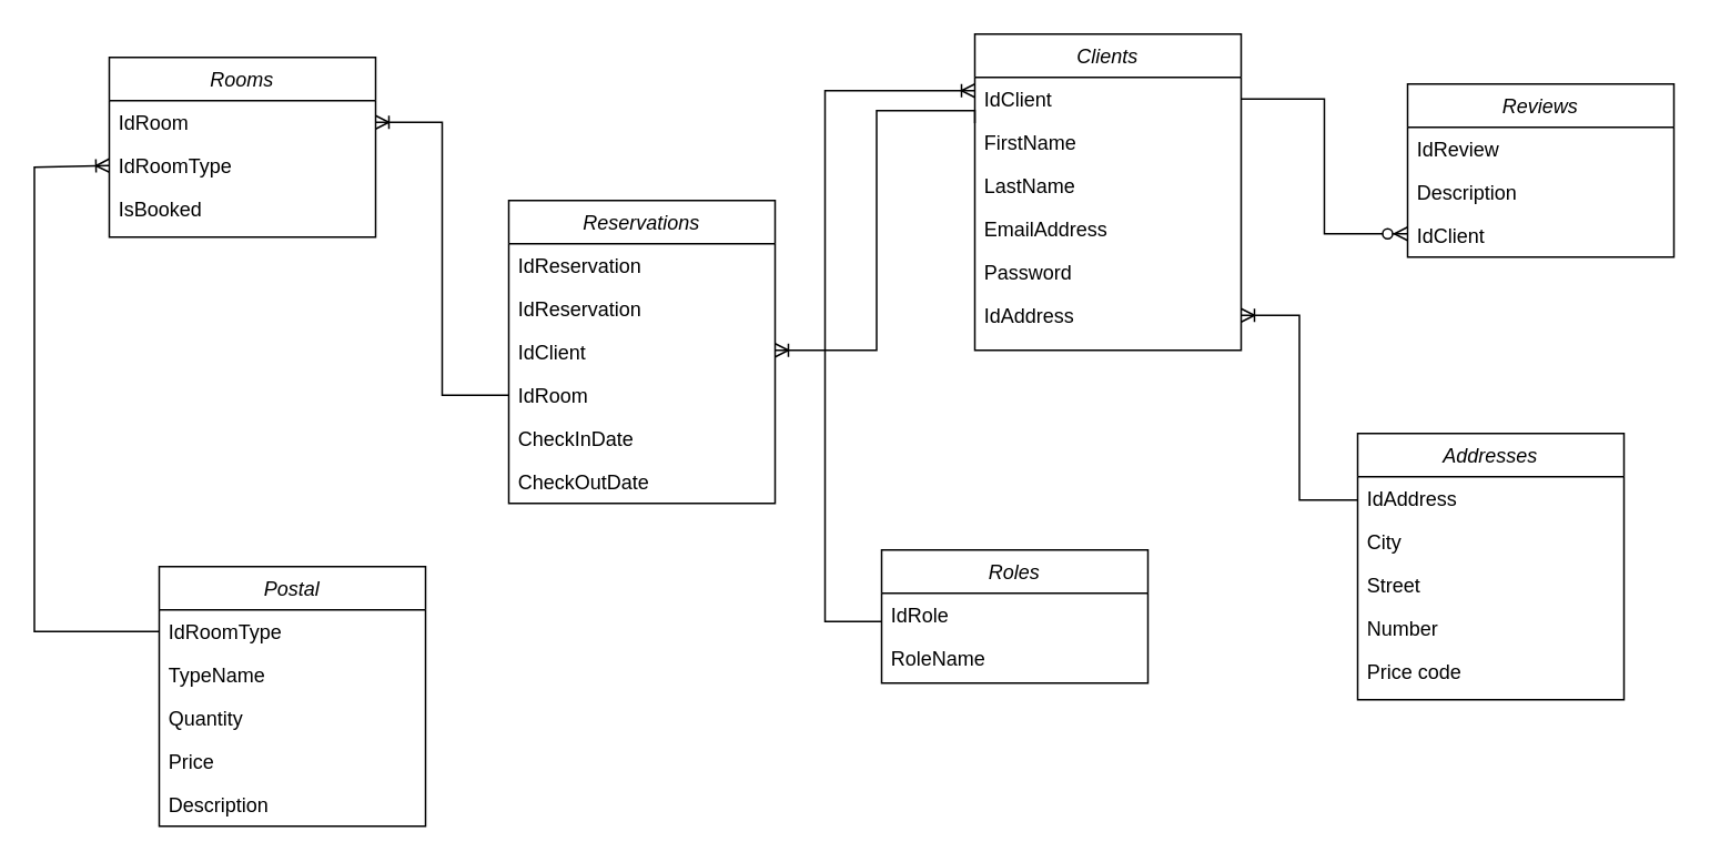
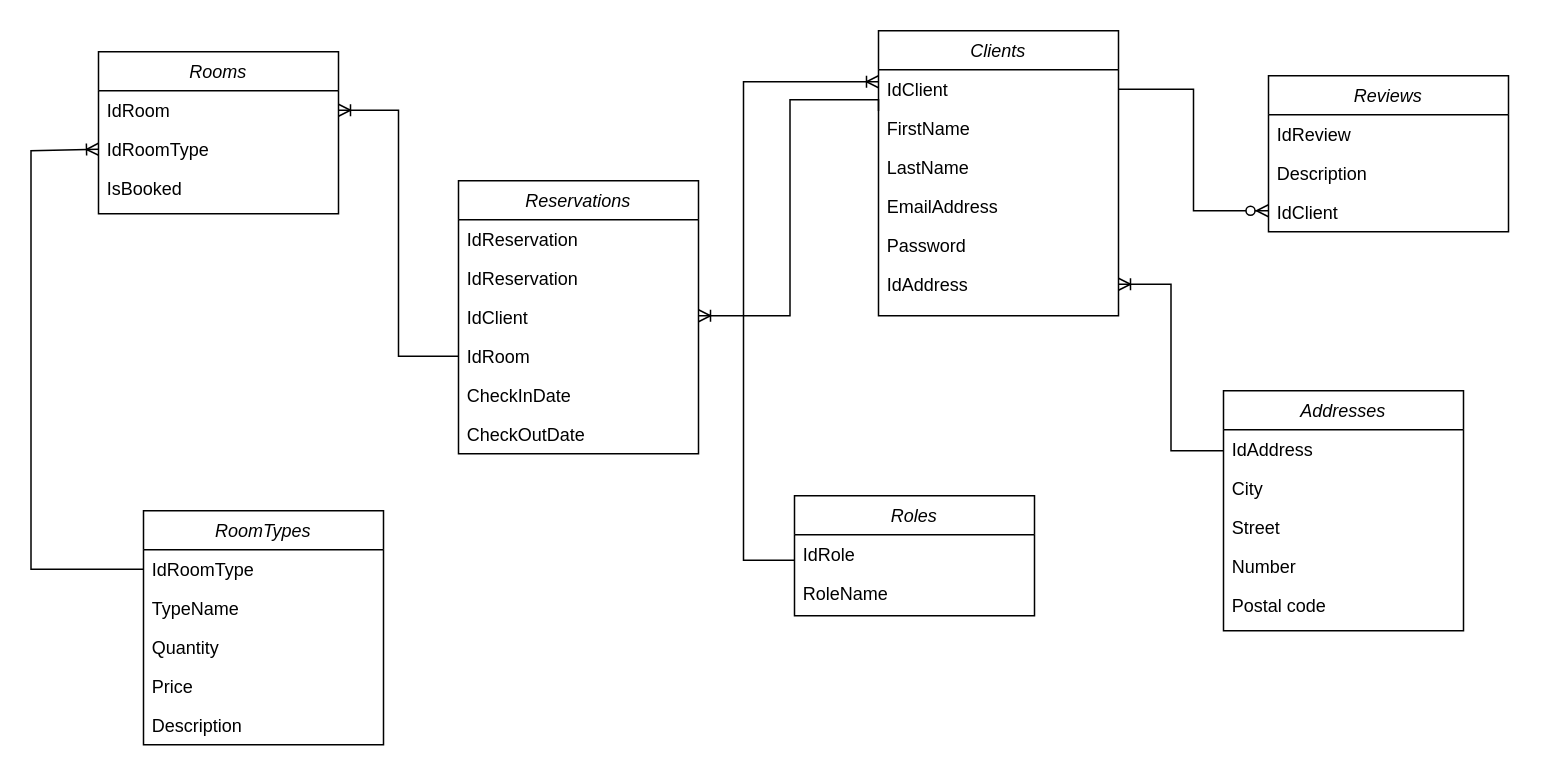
  <mxCell id="0" />
  <mxCell id="1" parent="0" />
  <mxCell id="2" value="Clients" style="swimlane;fontStyle=2;align=center;verticalAlign=top;childLayout=stackLayout;horizontal=1;startSize=26;horizontalStack=0;resizeParent=1;resizeLast=0;collapsible=1;marginBottom=0;rounded=0;shadow=0;strokeWidth=1;" parent="1" vertex="1"><mxGeometry x="585" y="20" width="160" height="190" as="geometry"><mxRectangle x="230" y="140" width="160" height="26" as="alternateBounds" /></mxGeometry></mxCell>
  <mxCell id="3" value="IdClient" style="text;align=left;verticalAlign=top;spacingLeft=4;spacingRight=4;overflow=hidden;rotatable=0;points=[[0,0.5],[1,0.5]];portConstraint=eastwest;" vertex="1" parent="2"><mxGeometry y="26" width="160" height="26" as="geometry" /></mxCell>
  <mxCell id="4" value="FirstName" style="text;align=left;verticalAlign=top;spacingLeft=4;spacingRight=4;overflow=hidden;rotatable=0;points=[[0,0.5],[1,0.5]];portConstraint=eastwest;" parent="2" vertex="1"><mxGeometry y="52" width="160" height="26" as="geometry" /></mxCell>
  <mxCell id="5" value="LastName" style="text;align=left;verticalAlign=top;spacingLeft=4;spacingRight=4;overflow=hidden;rotatable=0;points=[[0,0.5],[1,0.5]];portConstraint=eastwest;rounded=0;shadow=0;html=0;" parent="2" vertex="1"><mxGeometry y="78" width="160" height="26" as="geometry" /></mxCell>
  <mxCell id="6" value="EmailAddress" style="text;align=left;verticalAlign=top;spacingLeft=4;spacingRight=4;overflow=hidden;rotatable=0;points=[[0,0.5],[1,0.5]];portConstraint=eastwest;" parent="2" vertex="1"><mxGeometry y="104" width="160" height="26" as="geometry" /></mxCell>
  <mxCell id="7" value="Password" style="text;align=left;verticalAlign=top;spacingLeft=4;spacingRight=4;overflow=hidden;rotatable=0;points=[[0,0.5],[1,0.5]];portConstraint=eastwest;" parent="2" vertex="1"><mxGeometry y="130" width="160" height="26" as="geometry" /></mxCell>
  <mxCell id="8" value="IdAddress" style="text;align=left;verticalAlign=top;spacingLeft=4;spacingRight=4;overflow=hidden;rotatable=0;points=[[0,0.5],[1,0.5]];portConstraint=eastwest;" vertex="1" parent="2"><mxGeometry y="156" width="160" height="26" as="geometry" /></mxCell>
  <mxCell id="9" value="Reviews" style="swimlane;fontStyle=2;align=center;verticalAlign=top;childLayout=stackLayout;horizontal=1;startSize=26;horizontalStack=0;resizeParent=1;resizeLast=0;collapsible=1;marginBottom=0;rounded=0;shadow=0;strokeWidth=1;" parent="1" vertex="1"><mxGeometry x="845" y="50" width="160" height="104" as="geometry"><mxRectangle x="230" y="140" width="160" height="26" as="alternateBounds" /></mxGeometry></mxCell>
  <mxCell id="10" value="IdReview" style="text;align=left;verticalAlign=top;spacingLeft=4;spacingRight=4;overflow=hidden;rotatable=0;points=[[0,0.5],[1,0.5]];portConstraint=eastwest;" parent="9" vertex="1"><mxGeometry y="26" width="160" height="26" as="geometry" /></mxCell>
  <mxCell id="11" value="Description" style="text;align=left;verticalAlign=top;spacingLeft=4;spacingRight=4;overflow=hidden;rotatable=0;points=[[0,0.5],[1,0.5]];portConstraint=eastwest;rounded=0;shadow=0;html=0;" parent="9" vertex="1"><mxGeometry y="52" width="160" height="26" as="geometry" /></mxCell>
  <mxCell id="12" value="IdClient" style="text;align=left;verticalAlign=top;spacingLeft=4;spacingRight=4;overflow=hidden;rotatable=0;points=[[0,0.5],[1,0.5]];portConstraint=eastwest;rounded=0;shadow=0;html=0;" parent="9" vertex="1"><mxGeometry y="78" width="160" height="26" as="geometry" /></mxCell>
  <mxCell id="13" value="Rooms" style="swimlane;fontStyle=2;align=center;verticalAlign=top;childLayout=stackLayout;horizontal=1;startSize=26;horizontalStack=0;resizeParent=1;resizeLast=0;collapsible=1;marginBottom=0;rounded=0;shadow=0;strokeWidth=1;" parent="1" vertex="1"><mxGeometry x="65" y="34" width="160" height="108" as="geometry"><mxRectangle x="230" y="140" width="160" height="26" as="alternateBounds" /></mxGeometry></mxCell>
  <mxCell id="14" value="IdRoom" style="text;align=left;verticalAlign=top;spacingLeft=4;spacingRight=4;overflow=hidden;rotatable=0;points=[[0,0.5],[1,0.5]];portConstraint=eastwest;" parent="13" vertex="1"><mxGeometry y="26" width="160" height="26" as="geometry" /></mxCell>
  <mxCell id="15" value="IdRoomType" style="text;align=left;verticalAlign=top;spacingLeft=4;spacingRight=4;overflow=hidden;rotatable=0;points=[[0,0.5],[1,0.5]];portConstraint=eastwest;rounded=0;shadow=0;html=0;" vertex="1" parent="13"><mxGeometry y="52" width="160" height="26" as="geometry" /></mxCell>
  <mxCell id="16" value="IsBooked" style="text;align=left;verticalAlign=top;spacingLeft=4;spacingRight=4;overflow=hidden;rotatable=0;points=[[0,0.5],[1,0.5]];portConstraint=eastwest;rounded=0;shadow=0;html=0;" vertex="1" parent="13"><mxGeometry y="78" width="160" height="30" as="geometry" /></mxCell>
  <mxCell id="17" value="Reservations" style="swimlane;fontStyle=2;align=center;verticalAlign=top;childLayout=stackLayout;horizontal=1;startSize=26;horizontalStack=0;resizeParent=1;resizeLast=0;collapsible=1;marginBottom=0;rounded=0;shadow=0;strokeWidth=1;" parent="1" vertex="1"><mxGeometry x="305" y="120" width="160" height="182" as="geometry"><mxRectangle x="230" y="140" width="160" height="26" as="alternateBounds" /></mxGeometry></mxCell>
  <mxCell id="18" value="IdReservation" style="text;align=left;verticalAlign=top;spacingLeft=4;spacingRight=4;overflow=hidden;rotatable=0;points=[[0,0.5],[1,0.5]];portConstraint=eastwest;" parent="17" vertex="1"><mxGeometry y="26" width="160" height="26" as="geometry" /></mxCell>
  <mxCell id="19" value="IdReservation" style="text;align=left;verticalAlign=top;spacingLeft=4;spacingRight=4;overflow=hidden;rotatable=0;points=[[0,0.5],[1,0.5]];portConstraint=eastwest;" vertex="1" parent="17"><mxGeometry y="52" width="160" height="26" as="geometry" /></mxCell>
  <mxCell id="20" value="IdClient" style="text;align=left;verticalAlign=top;spacingLeft=4;spacingRight=4;overflow=hidden;rotatable=0;points=[[0,0.5],[1,0.5]];portConstraint=eastwest;" parent="17" vertex="1"><mxGeometry y="78" width="160" height="26" as="geometry" /></mxCell>
  <mxCell id="21" value="IdRoom" style="text;align=left;verticalAlign=top;spacingLeft=4;spacingRight=4;overflow=hidden;rotatable=0;points=[[0,0.5],[1,0.5]];portConstraint=eastwest;rounded=0;shadow=0;html=0;" parent="17" vertex="1"><mxGeometry y="104" width="160" height="26" as="geometry" /></mxCell>
  <mxCell id="22" value="CheckInDate" style="text;align=left;verticalAlign=top;spacingLeft=4;spacingRight=4;overflow=hidden;rotatable=0;points=[[0,0.5],[1,0.5]];portConstraint=eastwest;" parent="17" vertex="1"><mxGeometry y="130" width="160" height="26" as="geometry" /></mxCell>
  <mxCell id="23" value="CheckOutDate" style="text;align=left;verticalAlign=top;spacingLeft=4;spacingRight=4;overflow=hidden;rotatable=0;points=[[0,0.5],[1,0.5]];portConstraint=eastwest;" parent="17" vertex="1"><mxGeometry y="156" width="160" height="26" as="geometry" /></mxCell>
  <mxCell id="24" value="Addresses" style="swimlane;fontStyle=2;align=center;verticalAlign=top;childLayout=stackLayout;horizontal=1;startSize=26;horizontalStack=0;resizeParent=1;resizeLast=0;collapsible=1;marginBottom=0;rounded=0;shadow=0;strokeWidth=1;" vertex="1" parent="1"><mxGeometry x="815" y="260" width="160" height="160" as="geometry"><mxRectangle x="230" y="140" width="160" height="26" as="alternateBounds" /></mxGeometry></mxCell>
  <mxCell id="25" value="IdAddress" style="text;align=left;verticalAlign=top;spacingLeft=4;spacingRight=4;overflow=hidden;rotatable=0;points=[[0,0.5],[1,0.5]];portConstraint=eastwest;" vertex="1" parent="24"><mxGeometry y="26" width="160" height="26" as="geometry" /></mxCell>
  <mxCell id="26" value="City" style="text;align=left;verticalAlign=top;spacingLeft=4;spacingRight=4;overflow=hidden;rotatable=0;points=[[0,0.5],[1,0.5]];portConstraint=eastwest;rounded=0;shadow=0;html=0;" vertex="1" parent="24"><mxGeometry y="52" width="160" height="26" as="geometry" /></mxCell>
  <mxCell id="27" value="Street" style="text;align=left;verticalAlign=top;spacingLeft=4;spacingRight=4;overflow=hidden;rotatable=0;points=[[0,0.5],[1,0.5]];portConstraint=eastwest;rounded=0;shadow=0;html=0;" vertex="1" parent="24"><mxGeometry y="78" width="160" height="26" as="geometry" /></mxCell>
  <mxCell id="28" value="Number" style="text;align=left;verticalAlign=top;spacingLeft=4;spacingRight=4;overflow=hidden;rotatable=0;points=[[0,0.5],[1,0.5]];portConstraint=eastwest;rounded=0;shadow=0;html=0;" vertex="1" parent="24"><mxGeometry y="104" width="160" height="26" as="geometry" /></mxCell>
- <mxCell id="29" value="Price code" style="text;align=left;verticalAlign=top;spacingLeft=4;spacingRight=4;overflow=hidden;rotatable=0;points=[[0,0.5],[1,0.5]];portConstraint=eastwest;rounded=0;shadow=0;html=0;" vertex="1" parent="24"><mxGeometry y="130" width="160" height="30" as="geometry" /></mxCell>
+ <mxCell id="29" value="Postal code" style="text;align=left;verticalAlign=top;spacingLeft=4;spacingRight=4;overflow=hidden;rotatable=0;points=[[0,0.5],[1,0.5]];portConstraint=eastwest;rounded=0;shadow=0;html=0;" vertex="1" parent="24"><mxGeometry y="130" width="160" height="30" as="geometry" /></mxCell>
  <mxCell id="30" value="Roles" style="swimlane;fontStyle=2;align=center;verticalAlign=top;childLayout=stackLayout;horizontal=1;startSize=26;horizontalStack=0;resizeParent=1;resizeLast=0;collapsible=1;marginBottom=0;rounded=0;shadow=0;strokeWidth=1;" vertex="1" parent="1"><mxGeometry x="529" y="330" width="160" height="80" as="geometry"><mxRectangle x="230" y="140" width="160" height="26" as="alternateBounds" /></mxGeometry></mxCell>
  <mxCell id="31" value="IdRole" style="text;align=left;verticalAlign=top;spacingLeft=4;spacingRight=4;overflow=hidden;rotatable=0;points=[[0,0.5],[1,0.5]];portConstraint=eastwest;" vertex="1" parent="30"><mxGeometry y="26" width="160" height="26" as="geometry" /></mxCell>
  <mxCell id="32" value="RoleName" style="text;align=left;verticalAlign=top;spacingLeft=4;spacingRight=4;overflow=hidden;rotatable=0;points=[[0,0.5],[1,0.5]];portConstraint=eastwest;rounded=0;shadow=0;html=0;" vertex="1" parent="30"><mxGeometry y="52" width="160" height="26" as="geometry" /></mxCell>
  <mxCell id="33" value="" style="edgeStyle=elbowEdgeStyle;fontSize=12;html=1;endArrow=ERzeroToMany;endFill=1;rounded=0;exitX=1;exitY=0.5;exitDx=0;exitDy=0;" edge="1" parent="1" source="3"><mxGeometry width="100" height="100" relative="1" as="geometry"><mxPoint x="745" y="120" as="sourcePoint" /><mxPoint x="845" y="140" as="targetPoint" /></mxGeometry></mxCell>
  <mxCell id="34" value="" style="edgeStyle=orthogonalEdgeStyle;fontSize=12;html=1;endArrow=ERoneToMany;rounded=0;exitX=0;exitY=0.25;exitDx=0;exitDy=0;entryX=1;entryY=0.5;entryDx=0;entryDy=0;" edge="1" parent="1" source="24" target="8"><mxGeometry width="100" height="100" relative="1" as="geometry"><mxPoint x="725" y="310" as="sourcePoint" /><mxPoint x="825" y="210" as="targetPoint" /></mxGeometry></mxCell>
- <mxCell id="35" value="Postal" style="swimlane;fontStyle=2;align=center;verticalAlign=top;childLayout=stackLayout;horizontal=1;startSize=26;horizontalStack=0;resizeParent=1;resizeLast=0;collapsible=1;marginBottom=0;rounded=0;shadow=0;strokeWidth=1;" vertex="1" parent="1"><mxGeometry x="95" y="340" width="160" height="156" as="geometry"><mxRectangle x="230" y="140" width="160" height="26" as="alternateBounds" /></mxGeometry></mxCell>
+ <mxCell id="35" value="RoomTypes" style="swimlane;fontStyle=2;align=center;verticalAlign=top;childLayout=stackLayout;horizontal=1;startSize=26;horizontalStack=0;resizeParent=1;resizeLast=0;collapsible=1;marginBottom=0;rounded=0;shadow=0;strokeWidth=1;" vertex="1" parent="1"><mxGeometry x="95" y="340" width="160" height="156" as="geometry"><mxRectangle x="230" y="140" width="160" height="26" as="alternateBounds" /></mxGeometry></mxCell>
  <mxCell id="36" value="IdRoomType" style="text;align=left;verticalAlign=top;spacingLeft=4;spacingRight=4;overflow=hidden;rotatable=0;points=[[0,0.5],[1,0.5]];portConstraint=eastwest;" vertex="1" parent="35"><mxGeometry y="26" width="160" height="26" as="geometry" /></mxCell>
  <mxCell id="37" value="TypeName" style="text;align=left;verticalAlign=top;spacingLeft=4;spacingRight=4;overflow=hidden;rotatable=0;points=[[0,0.5],[1,0.5]];portConstraint=eastwest;rounded=0;shadow=0;html=0;" vertex="1" parent="35"><mxGeometry y="52" width="160" height="26" as="geometry" /></mxCell>
  <mxCell id="38" value="Quantity" style="text;align=left;verticalAlign=top;spacingLeft=4;spacingRight=4;overflow=hidden;rotatable=0;points=[[0,0.5],[1,0.5]];portConstraint=eastwest;rounded=0;shadow=0;html=0;" vertex="1" parent="35"><mxGeometry y="78" width="160" height="26" as="geometry" /></mxCell>
  <mxCell id="39" value="Price" style="text;align=left;verticalAlign=top;spacingLeft=4;spacingRight=4;overflow=hidden;rotatable=0;points=[[0,0.5],[1,0.5]];portConstraint=eastwest;rounded=0;shadow=0;html=0;" vertex="1" parent="35"><mxGeometry y="104" width="160" height="26" as="geometry" /></mxCell>
  <mxCell id="40" value="Description" style="text;align=left;verticalAlign=top;spacingLeft=4;spacingRight=4;overflow=hidden;rotatable=0;points=[[0,0.5],[1,0.5]];portConstraint=eastwest;rounded=0;shadow=0;html=0;" vertex="1" parent="35"><mxGeometry y="130" width="160" height="26" as="geometry" /></mxCell>
  <mxCell id="41" value="" style="edgeStyle=orthogonalEdgeStyle;fontSize=12;html=1;endArrow=ERoneToMany;rounded=0;exitX=0;exitY=0.5;exitDx=0;exitDy=0;entryX=0;entryY=0.154;entryDx=0;entryDy=0;entryPerimeter=0;" edge="1" parent="1"><mxGeometry width="100" height="100" relative="1" as="geometry"><mxPoint x="529" y="373" as="sourcePoint" /><mxPoint x="585" y="54.004" as="targetPoint" /><Array as="points"><mxPoint x="495" y="373" /><mxPoint x="495" y="54" /></Array></mxGeometry></mxCell>
  <mxCell id="42" value="" style="edgeStyle=orthogonalEdgeStyle;fontSize=12;html=1;endArrow=ERoneToMany;rounded=0;exitX=0;exitY=0.5;exitDx=0;exitDy=0;elbow=vertical;entryX=0;entryY=0.5;entryDx=0;entryDy=0;" edge="1" parent="1" source="36" target="15"><mxGeometry width="100" height="100" relative="1" as="geometry"><mxPoint x="69" y="379" as="sourcePoint" /><mxPoint x="65" y="180" as="targetPoint" /><Array as="points"><mxPoint x="20" y="379" /><mxPoint x="20" y="100" /></Array></mxGeometry></mxCell>
  <mxCell id="43" value="" style="edgeStyle=elbowEdgeStyle;fontSize=12;html=1;endArrow=ERoneToMany;rounded=0;entryX=1;entryY=0.5;entryDx=0;entryDy=0;exitX=0;exitY=0.5;exitDx=0;exitDy=0;" edge="1" parent="1" source="21" target="14"><mxGeometry width="100" height="100" relative="1" as="geometry"><mxPoint x="385" y="290" as="sourcePoint" /><mxPoint x="485" y="190" as="targetPoint" /></mxGeometry></mxCell>
  <mxCell id="44" value="" style="edgeStyle=orthogonalEdgeStyle;fontSize=12;html=1;endArrow=ERoneToMany;rounded=0;exitX=-0.006;exitY=0.846;exitDx=0;exitDy=0;exitPerimeter=0;entryX=1;entryY=0.462;entryDx=0;entryDy=0;entryPerimeter=0;" edge="1" parent="1" target="20"><mxGeometry width="100" height="100" relative="1" as="geometry"><mxPoint x="585" y="73.496" as="sourcePoint" /><mxPoint x="475" y="210" as="targetPoint" /><Array as="points"><mxPoint x="585" y="66" /><mxPoint x="526" y="66" /><mxPoint x="526" y="210" /></Array></mxGeometry></mxCell>
